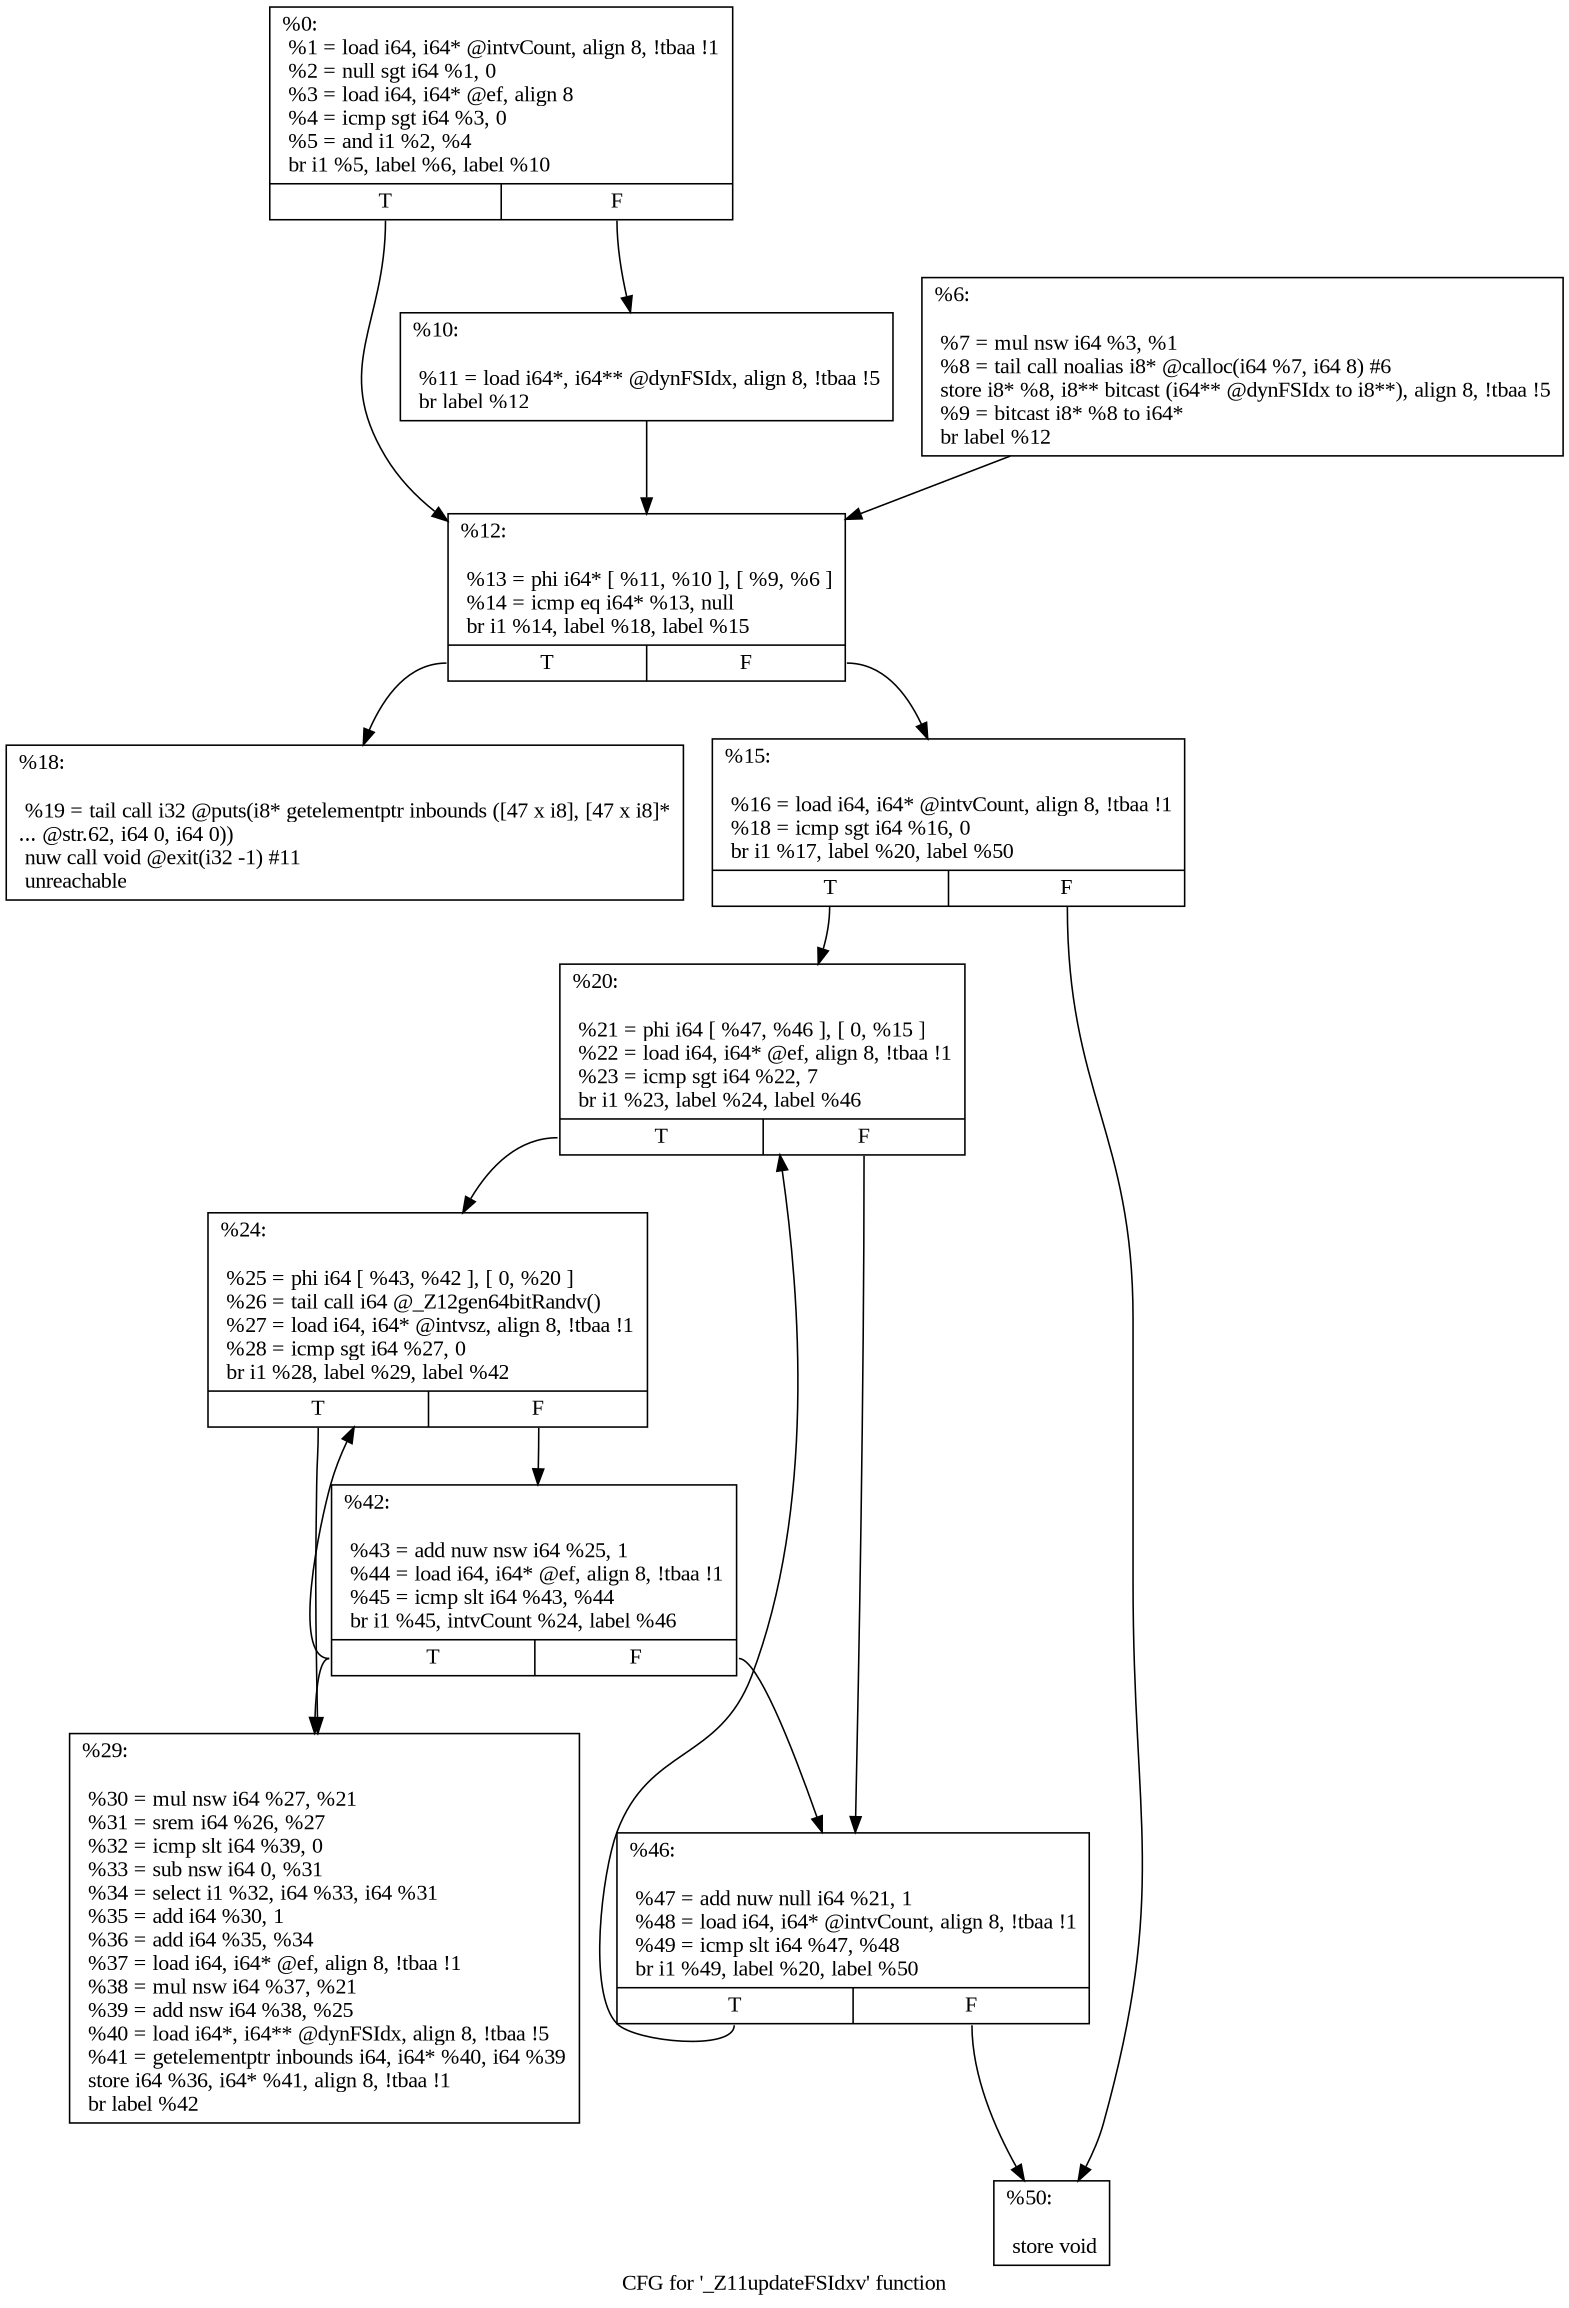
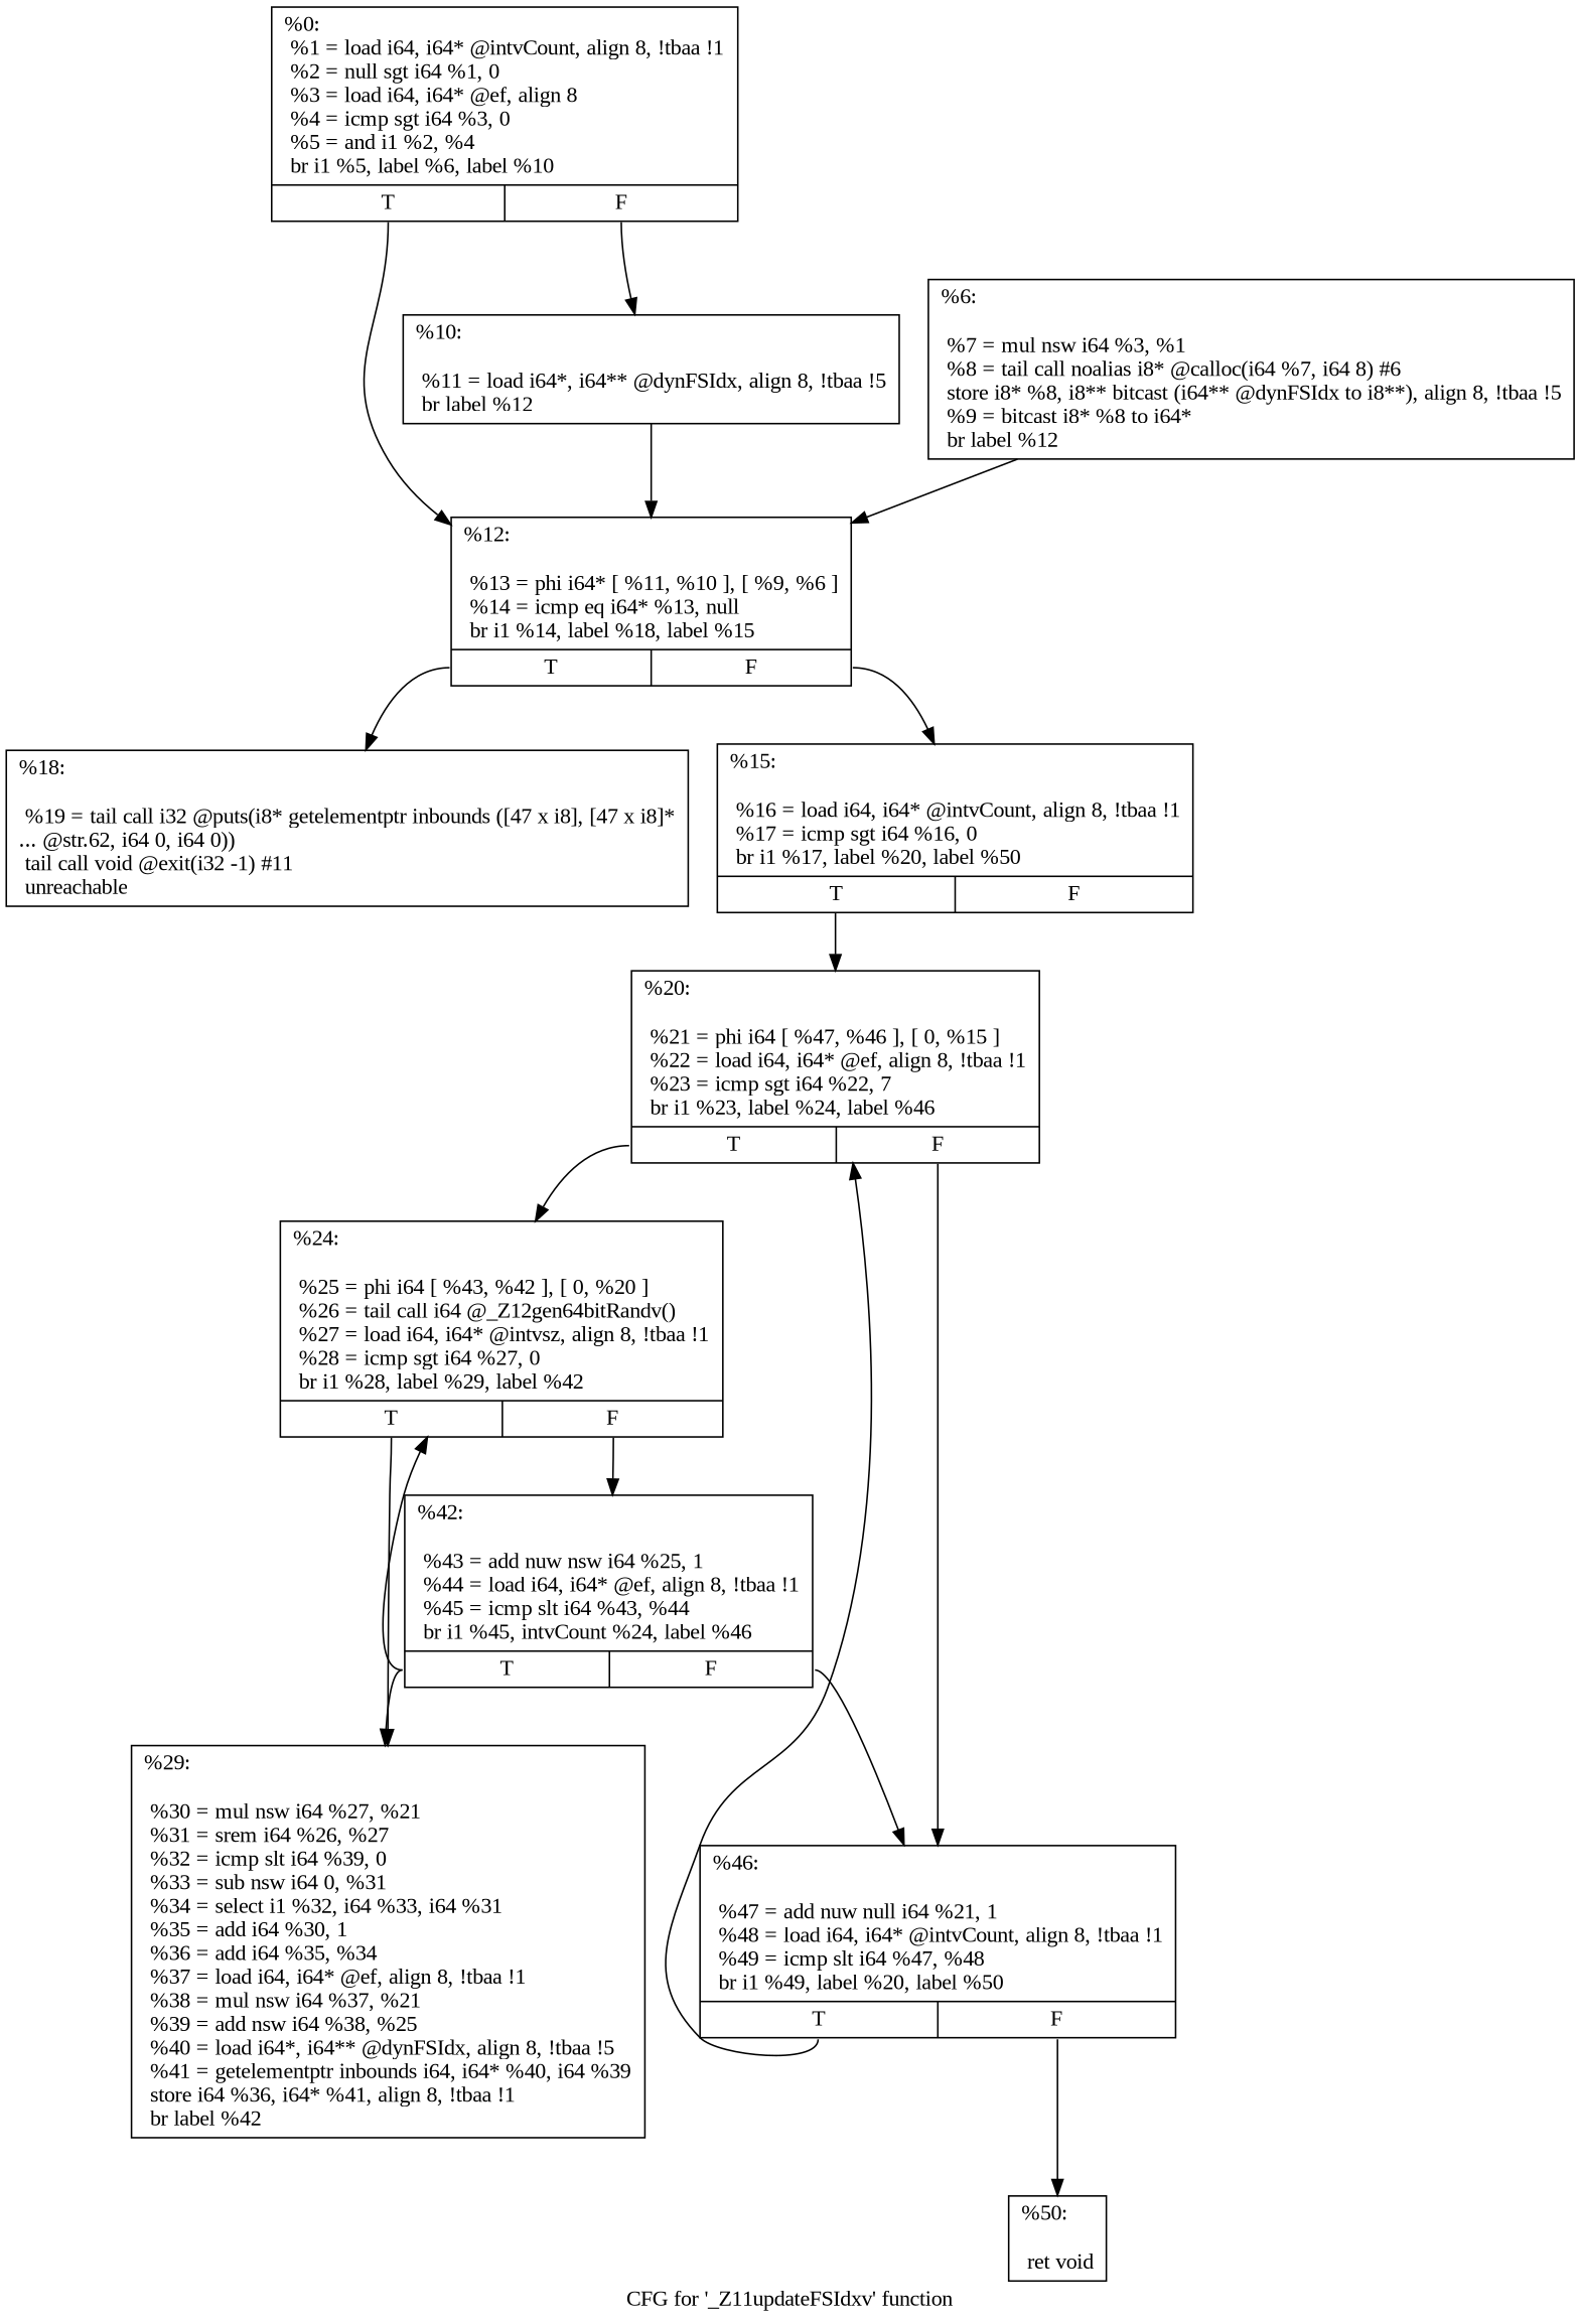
  digraph {
    fontname="Liberation Serif"
    label="CFG for '_Z11updateFSIdxv' function"
    node [fontname="Liberation Serif" shape=record]
    edge [fontname="Liberation Serif" tailport=s0]
    n1 [label="{%0:\l  %1 = load i64, i64* @intvCount, align 8, !tbaa !1\l  %2 = null sgt i64 %1, 0\l  %3 = load i64, i64* @ef, align 8\l  %4 = icmp sgt i64 %3, 0\l  %5 = and i1 %2, %4\l  br i1 %5, label %6, label %10\l|{<s0>T|<s1>F}}"]
    n2 [label="{%10:\l\l  %11 = load i64*, i64** @dynFSIdx, align 8, !tbaa !5\l  br label %12\l}"]
    n3 [label="{%12:\l\l  %13 = phi i64* [ %11, %10 ], [ %9, %6 ]\l  %14 = icmp eq i64* %13, null\l  br i1 %14, label %18, label %15\l|{<s0>T|<s1>F}}"]
    n4 [label="{%6:\l\l  %7 = mul nsw i64 %3, %1\l  %8 = tail call noalias i8* @calloc(i64 %7, i64 8) #6\l  store i8* %8, i8** bitcast (i64** @dynFSIdx to i8**), align 8, !tbaa !5\l  %9 = bitcast i8* %8 to i64*\l  br label %12\l}"]
-   n5 [label="{%18:\l\l  %19 = tail call i32 @puts(i8* getelementptr inbounds ([47 x i8], [47 x i8]*\l... @str.62, i64 0, i64 0))\l  nuw call void @exit(i32 -1) #11\l  unreachable\l}"]
-   n6 [label="{%15:\l\l  %16 = load i64, i64* @intvCount, align 8, !tbaa !1\l  %18 = icmp sgt i64 %16, 0\l  br i1 %17, label %20, label %50\l|{<s0>T|<s1>F}}"]
+   n5 [label="{%18:\l\l  %19 = tail call i32 @puts(i8* getelementptr inbounds ([47 x i8], [47 x i8]*\l... @str.62, i64 0, i64 0))\l  tail call void @exit(i32 -1) #11\l  unreachable\l}"]
+   n6 [label="{%15:\l\l  %16 = load i64, i64* @intvCount, align 8, !tbaa !1\l  %17 = icmp sgt i64 %16, 0\l  br i1 %17, label %20, label %50\l|{<s0>T|<s1>F}}"]
    n7 [label="{%20:\l\l  %21 = phi i64 [ %47, %46 ], [ 0, %15 ]\l  %22 = load i64, i64* @ef, align 8, !tbaa !1\l  %23 = icmp sgt i64 %22, 7\l  br i1 %23, label %24, label %46\l|{<s0>T|<s1>F}}"]
-   n8 [label="{%50:\l\l  store void\l}"]
+   n8 [label="{%50:\l\l  ret void\l}"]
    n9 [label="{%24:\l\l  %25 = phi i64 [ %43, %42 ], [ 0, %20 ]\l  %26 = tail call i64 @_Z12gen64bitRandv()\l  %27 = load i64, i64* @intvsz, align 8, !tbaa !1\l  %28 = icmp sgt i64 %27, 0\l  br i1 %28, label %29, label %42\l|{<s0>T|<s1>F}}"]
    n10 [label="{%46:\l\l  %47 = add nuw null i64 %21, 1\l  %48 = load i64, i64* @intvCount, align 8, !tbaa !1\l  %49 = icmp slt i64 %47, %48\l  br i1 %49, label %20, label %50\l|{<s0>T|<s1>F}}"]
    n11 [label="{%29:\l\l  %30 = mul nsw i64 %27, %21\l  %31 = srem i64 %26, %27\l  %32 = icmp slt i64 %39, 0\l  %33 = sub nsw i64 0, %31\l  %34 = select i1 %32, i64 %33, i64 %31\l  %35 = add i64 %30, 1\l  %36 = add i64 %35, %34\l  %37 = load i64, i64* @ef, align 8, !tbaa !1\l  %38 = mul nsw i64 %37, %21\l  %39 = add nsw i64 %38, %25\l  %40 = load i64*, i64** @dynFSIdx, align 8, !tbaa !5\l  %41 = getelementptr inbounds i64, i64* %40, i64 %39\l  store i64 %36, i64* %41, align 8, !tbaa !1\l  br label %42\l}"]
    n12 [label="{%42:\l\l  %43 = add nuw nsw i64 %25, 1\l  %44 = load i64, i64* @ef, align 8, !tbaa !1\l  %45 = icmp slt i64 %43, %44\l  br i1 %45, intvCount %24, label %46\l|{<s0>T|<s1>F}}"]
    n1 -> n2 [tailport=s1]
    n1 -> n3
    n2 -> n3
    n3 -> n5
    n3 -> n6 [tailport=s1]
    n4 -> n3
    n6 -> n7
-   n6 -> n8 [tailport=s1]
    n7 -> n9
    n7 -> n10 [tailport=s1]
    n9 -> n11
    n9 -> n12 [tailport=s1]
    n10 -> n7
    n10 -> n8 [tailport=s1]
    n12 -> n9
    n12 -> n10 [tailport=s1]
    n12 -> n11
  }
